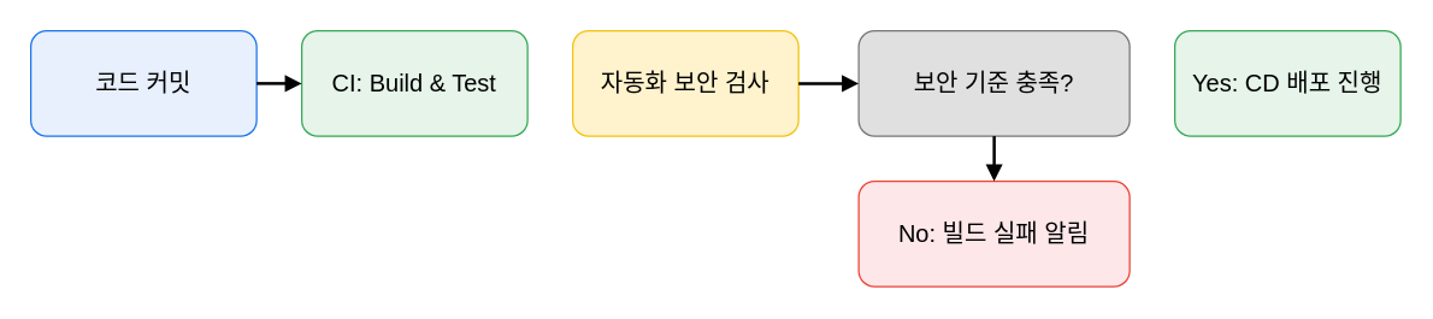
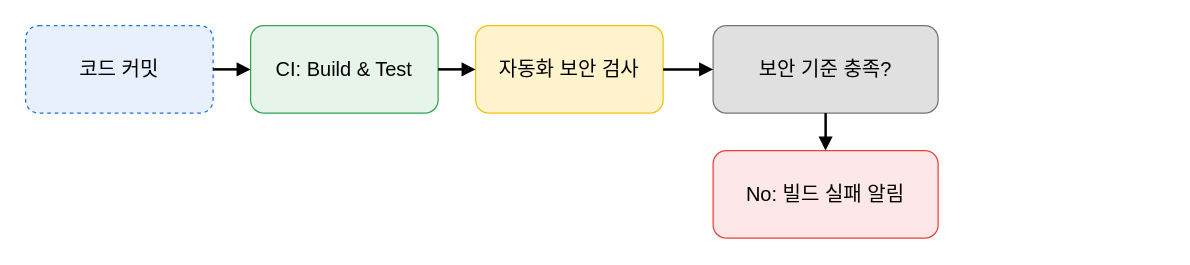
  <mxCell id="0" />
  <mxCell id="1" parent="0" />
- <mxCell id="2" value="코드 커밋" style="rounded=1;whiteSpace=wrap;html=1;fillColor=#e8f0fe;strokeColor=#1a73e8;fontSize=16;align=center;fontColor=#000000;" parent="1" vertex="1"><mxGeometry x="20" y="20" width="150" height="70" as="geometry" /></mxCell>
+ <mxCell id="2" value="코드 커밋" style="rounded=1;whiteSpace=wrap;html=1;fillColor=#e8f0fe;strokeColor=#1a73e8;fontSize=16;align=center;fontColor=#000000;dashed=1;" parent="1" vertex="1"><mxGeometry x="20" y="20" width="150" height="70" as="geometry" /></mxCell>
  <mxCell id="3" value="CI: Build &amp;amp; Test" style="rounded=1;whiteSpace=wrap;html=1;fillColor=#e6f4ea;strokeColor=#34a853;fontSize=16;align=center;fontColor=#000000;" parent="1" vertex="1"><mxGeometry x="200" y="20" width="150" height="70" as="geometry" /></mxCell>
  <mxCell id="4" value="자동화 보안 검사" style="rounded=1;whiteSpace=wrap;html=1;fillColor=#fff3cd;strokeColor=#f4c20d;fontSize=16;align=center;fontColor=#000000;" parent="1" vertex="1"><mxGeometry x="380" y="20" width="150" height="70" as="geometry" /></mxCell>
  <mxCell id="5" value="보안 기준 충족?" style="rounded=1;whiteSpace=wrap;html=1;fillColor=#e0e0e0;strokeColor=#757575;fontSize=16;align=center;fontColor=#000000;" parent="1" vertex="1"><mxGeometry x="570" y="20" width="180" height="70" as="geometry" /></mxCell>
- <mxCell id="6" value="Yes: CD 배포 진행" style="rounded=1;whiteSpace=wrap;html=1;fillColor=#e6f4ea;strokeColor=#34a853;fontSize=16;align=center;fontColor=#000000;" parent="1" vertex="1"><mxGeometry x="780" y="20" width="150" height="70" as="geometry" /></mxCell>
  <mxCell id="7" value="No: 빌드 실패 알림" style="rounded=1;whiteSpace=wrap;html=1;fillColor=#fde7e9;strokeColor=#ea4335;fontSize=16;align=center;fontColor=#000000;" parent="1" vertex="1"><mxGeometry x="570" y="120" width="180" height="70" as="geometry" /></mxCell>
  <mxCell id="8" style="edgeStyle=orthogonalEdgeStyle;endArrow=block;endFill=1;strokeWidth=2;fontColor=#000000;" parent="1" source="2" target="3" edge="1"><mxGeometry relative="1" as="geometry" /></mxCell>
+ <mxCell id="9" style="edgeStyle=orthogonalEdgeStyle;endArrow=block;endFill=1;strokeWidth=2;fontColor=#000000;" parent="1" source="3" target="4" edge="1"><mxGeometry relative="1" as="geometry" /></mxCell>
  <mxCell id="10" style="edgeStyle=orthogonalEdgeStyle;endArrow=block;endFill=1;strokeWidth=2;fontColor=#000000;" parent="1" source="4" target="5" edge="1"><mxGeometry relative="1" as="geometry" /></mxCell>
  <mxCell id="11" style="edgeStyle=orthogonalEdgeStyle;endArrow=block;endFill=1;strokeWidth=2;fontColor=#000000;" parent="1" source="5" target="7" edge="1"><mxGeometry relative="1" as="geometry" /></mxCell>
